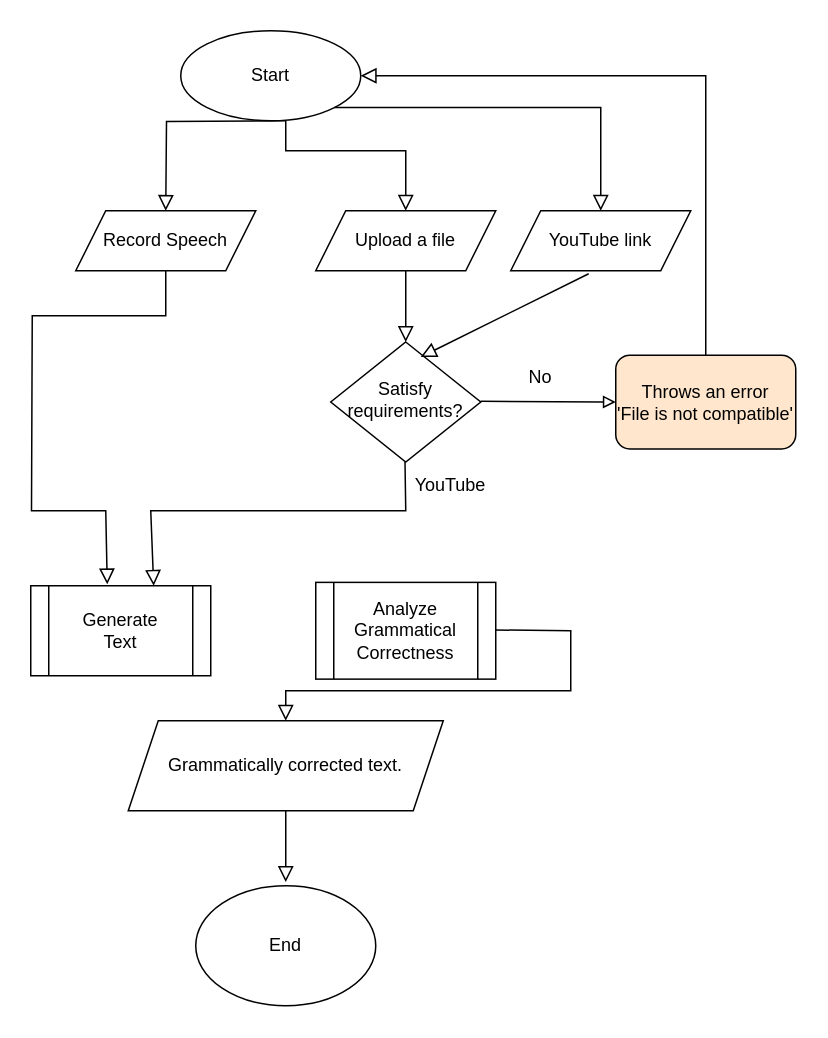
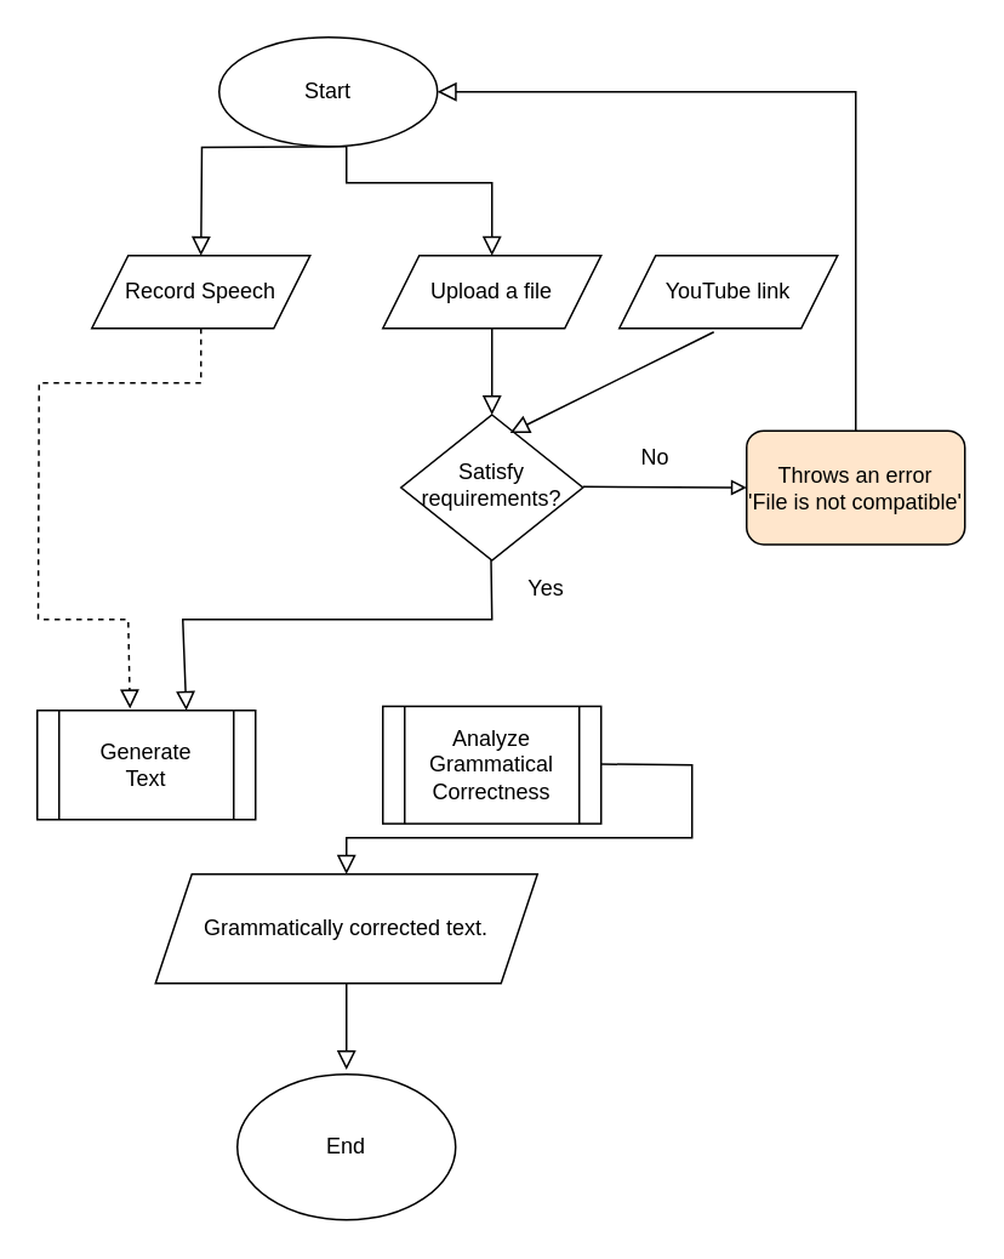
  <mxCell id="0" />
  <mxCell id="1" parent="0" />
  <mxCell id="2" value="" style="rounded=0;html=1;jettySize=auto;orthogonalLoop=1;fontSize=11;endArrow=block;endFill=0;endSize=8;strokeWidth=1;shadow=0;labelBackgroundColor=none;edgeStyle=orthogonalEdgeStyle;exitX=0.5;exitY=1;exitDx=0;exitDy=0;entryX=0.5;entryY=0;entryDx=0;entryDy=0;" parent="1" edge="1"><mxGeometry relative="1" as="geometry"><mxPoint x="190" y="80" as="sourcePoint" /><mxPoint x="110" y="140" as="targetPoint" /></mxGeometry></mxCell>
  <mxCell id="3" value="" style="rounded=0;html=1;jettySize=auto;orthogonalLoop=1;fontSize=11;endArrow=block;endFill=0;endSize=8;strokeWidth=1;shadow=0;labelBackgroundColor=none;edgeStyle=orthogonalEdgeStyle;exitX=0.5;exitY=1;exitDx=0;exitDy=0;entryX=0.5;entryY=0;entryDx=0;entryDy=0;" parent="1" edge="1"><mxGeometry relative="1" as="geometry"><mxPoint x="190" y="80" as="sourcePoint" /><mxPoint x="270" y="140" as="targetPoint" /><Array as="points"><mxPoint x="190" y="100" /><mxPoint x="270" y="100" /></Array></mxGeometry></mxCell>
  <mxCell id="4" value="Satisfy&lt;br&gt;requirements?" style="rhombus;whiteSpace=wrap;html=1;shadow=0;fontFamily=Helvetica;fontSize=12;align=center;strokeWidth=1;spacing=6;spacingTop=-4;" parent="1" vertex="1"><mxGeometry x="220" y="227.5" width="100" height="80" as="geometry" /></mxCell>
  <mxCell id="5" value="Throws an error&lt;br&gt;'File is not compatible'" style="rounded=1;whiteSpace=wrap;html=1;fontSize=12;glass=0;strokeWidth=1;shadow=0;fillColor=#ffe6cc;" parent="1" vertex="1"><mxGeometry x="410" y="236.25" width="120" height="62.5" as="geometry" /></mxCell>
  <mxCell id="6" value="" style="endArrow=block;html=1;rounded=0;endFill=0;" parent="1" edge="1"><mxGeometry width="50" height="50" relative="1" as="geometry"><mxPoint x="320" y="267" as="sourcePoint" /><mxPoint x="410" y="267.5" as="targetPoint" /></mxGeometry></mxCell>
  <mxCell id="7" value="No" style="text;html=1;strokeColor=none;fillColor=none;align=center;verticalAlign=middle;whiteSpace=wrap;rounded=0;" parent="1" vertex="1"><mxGeometry x="330" y="236.25" width="60" height="30" as="geometry" /></mxCell>
  <mxCell id="8" value="" style="endArrow=block;html=1;rounded=0;entryX=1;entryY=0.5;entryDx=0;entryDy=0;endFill=0;endSize=8;" parent="1" target="14" edge="1"><mxGeometry width="50" height="50" relative="1" as="geometry"><mxPoint x="470" y="236.25" as="sourcePoint" /><mxPoint x="250" y="50" as="targetPoint" /><Array as="points"><mxPoint x="470" y="50" /></Array></mxGeometry></mxCell>
  <mxCell id="9" value="" style="endArrow=block;html=1;rounded=0;endFill=0;entryX=0.5;entryY=0;entryDx=0;entryDy=0;exitX=0.5;exitY=1;exitDx=0;exitDy=0;endSize=8;" parent="1" target="4" edge="1"><mxGeometry width="50" height="50" relative="1" as="geometry"><mxPoint x="270" y="180" as="sourcePoint" /><mxPoint x="370" y="180.5" as="targetPoint" /></mxGeometry></mxCell>
- <mxCell id="10" value="" style="endArrow=block;html=1;rounded=0;endFill=0;exitX=0.5;exitY=1;exitDx=0;exitDy=0;endSize=8;entryX=0.425;entryY=-0.017;entryDx=0;entryDy=0;entryPerimeter=0;" parent="1" source="12" target="13" edge="1"><mxGeometry width="50" height="50" relative="1" as="geometry"><mxPoint x="20" y="190" as="sourcePoint" /><mxPoint x="90.5" y="380" as="targetPoint" /><Array as="points"><mxPoint x="110" y="210" /><mxPoint x="21" y="210" /><mxPoint x="20.5" y="340" /><mxPoint x="70" y="340" /></Array></mxGeometry></mxCell>
+ <mxCell id="10" value="" style="endArrow=block;html=1;rounded=0;endFill=0;exitX=0.5;exitY=1;exitDx=0;exitDy=0;endSize=8;entryX=0.425;entryY=-0.017;entryDx=0;entryDy=0;entryPerimeter=0;dashed=1;" parent="1" source="12" target="13" edge="1"><mxGeometry width="50" height="50" relative="1" as="geometry"><mxPoint x="20" y="190" as="sourcePoint" /><mxPoint x="90.5" y="380" as="targetPoint" /><Array as="points"><mxPoint x="110" y="210" /><mxPoint x="21" y="210" /><mxPoint x="20.5" y="340" /><mxPoint x="70" y="340" /></Array></mxGeometry></mxCell>
  <mxCell id="11" value="Upload a file" style="shape=parallelogram;perimeter=parallelogramPerimeter;whiteSpace=wrap;html=1;fixedSize=1;" parent="1" vertex="1"><mxGeometry x="210" y="140" width="120" height="40" as="geometry" /></mxCell>
  <mxCell id="12" value="Record Speech" style="shape=parallelogram;perimeter=parallelogramPerimeter;whiteSpace=wrap;html=1;fixedSize=1;" parent="1" vertex="1"><mxGeometry x="50" y="140" width="120" height="40" as="geometry" /></mxCell>
  <mxCell id="13" value="Generate&lt;br&gt;Text" style="shape=process;whiteSpace=wrap;html=1;backgroundOutline=1;" parent="1" vertex="1"><mxGeometry x="20" y="390" width="120" height="60" as="geometry" /></mxCell>
  <mxCell id="14" value="Start" style="ellipse;whiteSpace=wrap;html=1;" parent="1" vertex="1"><mxGeometry x="120" y="20" width="120" height="60" as="geometry" /></mxCell>
  <mxCell id="15" value="End" style="ellipse;whiteSpace=wrap;html=1;" parent="1" vertex="1"><mxGeometry x="130" y="590" width="120" height="80" as="geometry" /></mxCell>
  <mxCell id="16" value="" style="endArrow=block;html=1;rounded=0;endFill=0;entryX=0.5;entryY=0;entryDx=0;entryDy=0;exitX=0.5;exitY=1;exitDx=0;exitDy=0;endSize=8;" parent="1" edge="1"><mxGeometry width="50" height="50" relative="1" as="geometry"><mxPoint x="190" y="540" as="sourcePoint" /><mxPoint x="190" y="587.5" as="targetPoint" /></mxGeometry></mxCell>
  <mxCell id="17" value="Analyze Grammatical Correctness" style="shape=process;whiteSpace=wrap;html=1;backgroundOutline=1;" parent="1" vertex="1"><mxGeometry x="210" y="387.75" width="120" height="64.5" as="geometry" /></mxCell>
  <mxCell id="18" value="" style="endArrow=block;html=1;rounded=0;endFill=0;entryX=0.683;entryY=0;entryDx=0;entryDy=0;exitX=0.5;exitY=1;exitDx=0;exitDy=0;endSize=8;entryPerimeter=0;" parent="1" target="13" edge="1"><mxGeometry width="50" height="50" relative="1" as="geometry"><mxPoint x="269.5" y="307.5" as="sourcePoint" /><mxPoint x="269.5" y="355" as="targetPoint" /><Array as="points"><mxPoint x="270" y="340" /><mxPoint x="100" y="340" /></Array></mxGeometry></mxCell>
- <mxCell id="19" value="YouTube" style="text;html=1;strokeColor=none;fillColor=none;align=center;verticalAlign=middle;whiteSpace=wrap;rounded=0;" parent="1" vertex="1"><mxGeometry x="270" y="307.5" width="60" height="30" as="geometry" /></mxCell>
+ <mxCell id="19" value="Yes" style="text;html=1;strokeColor=none;fillColor=none;align=center;verticalAlign=middle;whiteSpace=wrap;rounded=0;" parent="1" vertex="1"><mxGeometry x="270" y="307.5" width="60" height="30" as="geometry" /></mxCell>
  <mxCell id="20" value="" style="endArrow=block;html=1;rounded=0;endFill=0;entryX=0.5;entryY=0;entryDx=0;entryDy=0;exitX=1;exitY=0.5;exitDx=0;exitDy=0;endSize=8;" parent="1" edge="1"><mxGeometry width="50" height="50" relative="1" as="geometry"><mxPoint x="330" y="419.5" as="sourcePoint" /><mxPoint x="190" y="480" as="targetPoint" /><Array as="points"><mxPoint x="380" y="420" /><mxPoint x="380" y="460" /><mxPoint x="190" y="460" /></Array></mxGeometry></mxCell>
  <mxCell id="21" value="Grammatically corrected text." style="shape=parallelogram;perimeter=parallelogramPerimeter;whiteSpace=wrap;html=1;fixedSize=1;" vertex="1" parent="1"><mxGeometry x="85" y="480" width="210" height="60" as="geometry" /></mxCell>
  <mxCell id="22" value="YouTube link" style="shape=parallelogram;perimeter=parallelogramPerimeter;whiteSpace=wrap;html=1;fixedSize=1;" vertex="1" parent="1"><mxGeometry x="340" y="140" width="120" height="40" as="geometry" /></mxCell>
- <mxCell id="23" value="" style="rounded=0;html=1;jettySize=auto;orthogonalLoop=1;fontSize=11;endArrow=block;endFill=0;endSize=8;strokeWidth=1;shadow=0;labelBackgroundColor=none;edgeStyle=orthogonalEdgeStyle;entryX=0.5;entryY=0;entryDx=0;entryDy=0;exitX=1;exitY=1;exitDx=0;exitDy=0;" edge="1" parent="1" source="14" target="22"><mxGeometry relative="1" as="geometry"><mxPoint x="230" y="80" as="sourcePoint" /><mxPoint x="280" y="140" as="targetPoint" /></mxGeometry></mxCell>
  <mxCell id="24" value="" style="endArrow=block;html=1;rounded=0;endFill=0;entryX=0.5;entryY=0;entryDx=0;entryDy=0;exitX=0.433;exitY=1.05;exitDx=0;exitDy=0;endSize=8;exitPerimeter=0;" edge="1" parent="1" source="22"><mxGeometry width="50" height="50" relative="1" as="geometry"><mxPoint x="280" y="190" as="sourcePoint" /><mxPoint x="280" y="237.5" as="targetPoint" /></mxGeometry></mxCell>
